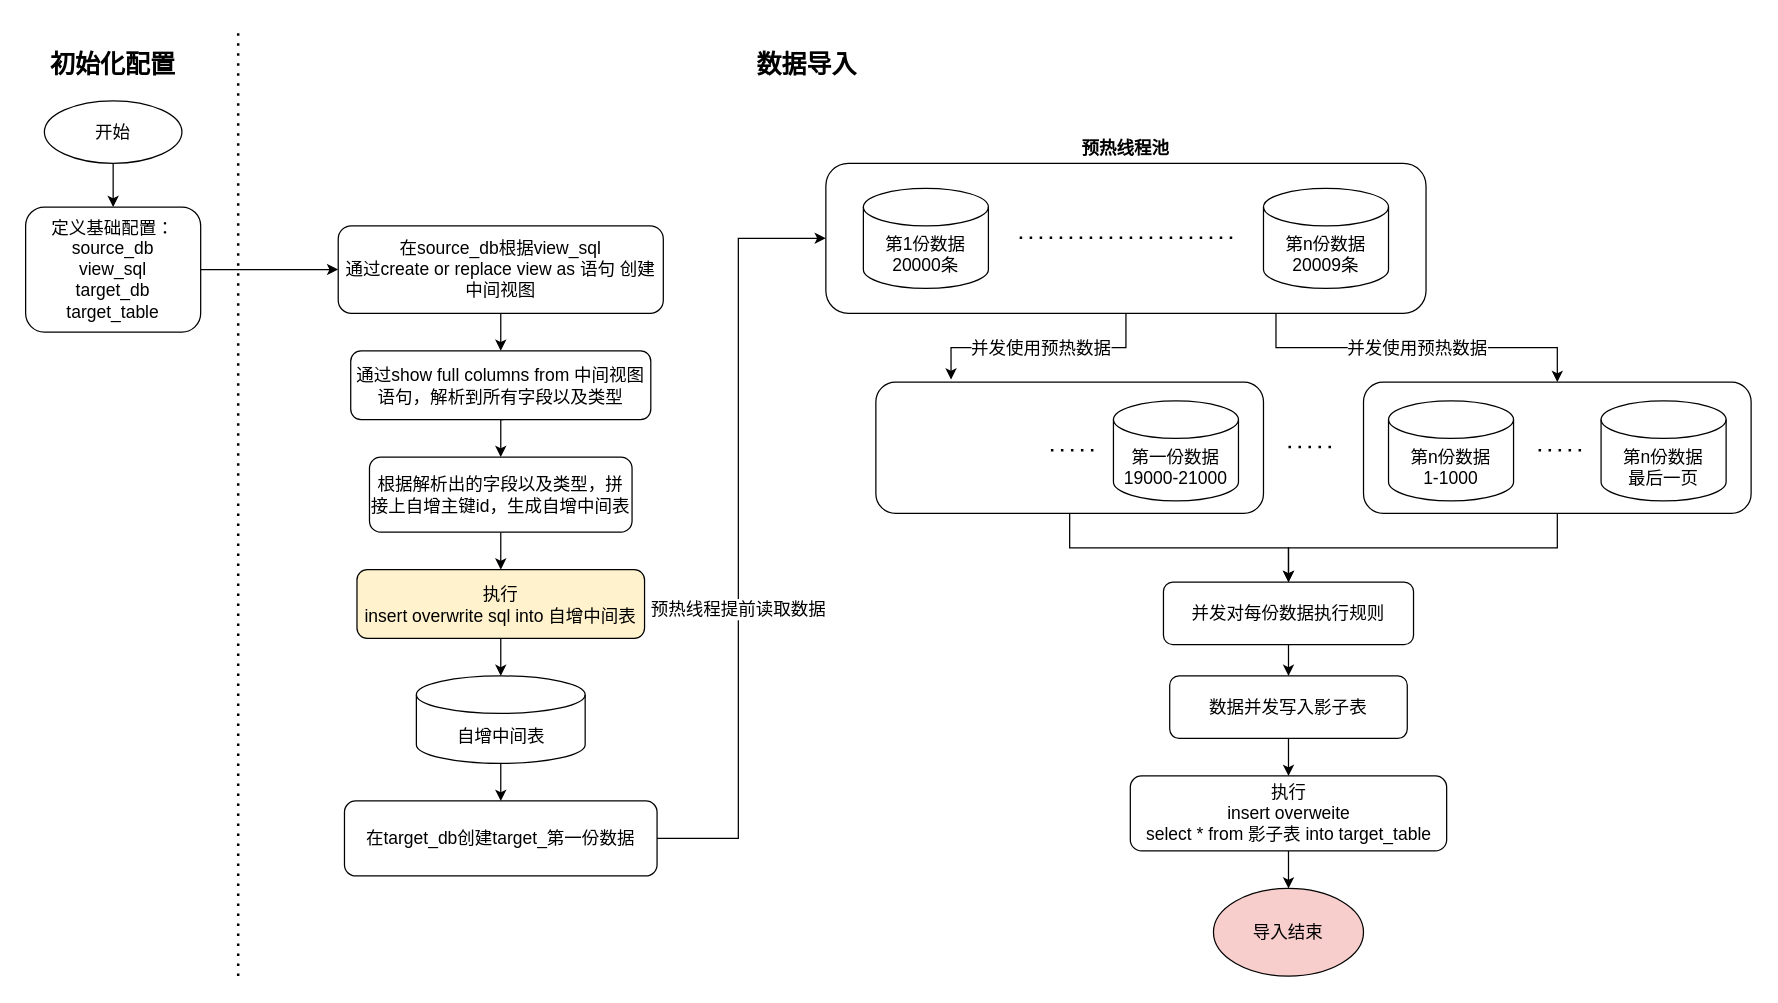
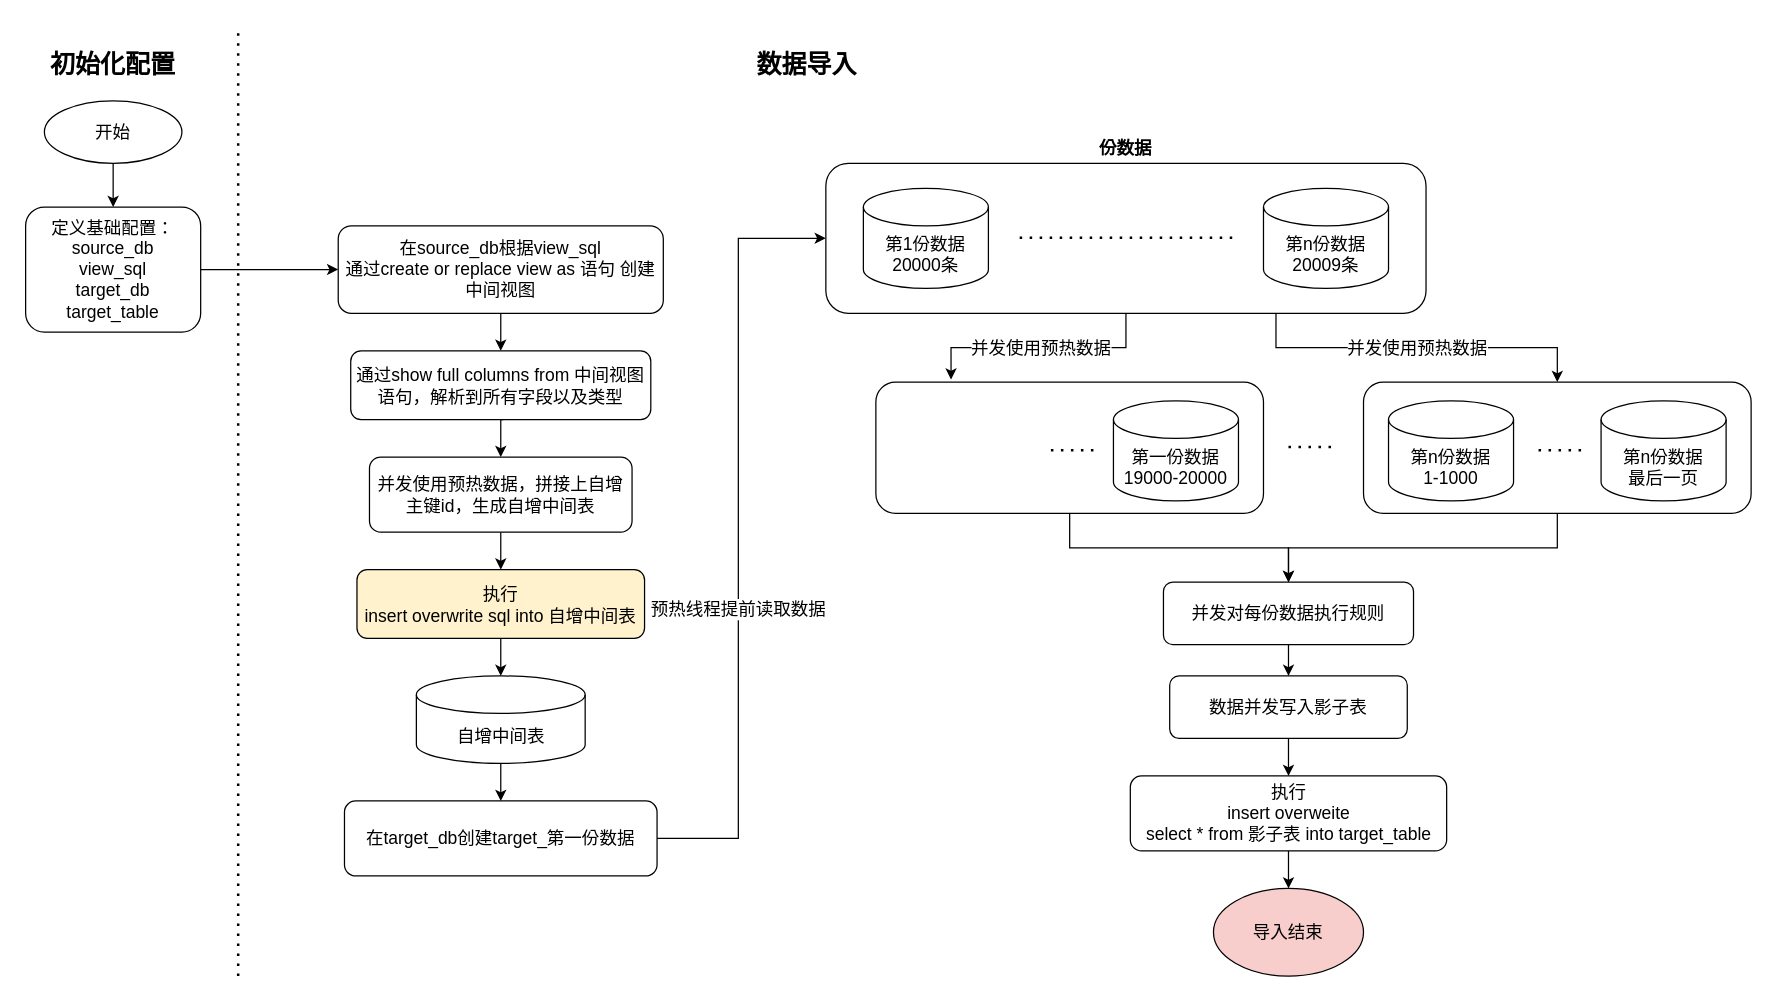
  <mxCell id="0" />
  <mxCell id="1" parent="0" />
  <mxCell id="2" style="edgeStyle=orthogonalEdgeStyle;rounded=0;orthogonalLoop=1;jettySize=auto;html=1;exitX=0.5;exitY=1;exitDx=0;exitDy=0;entryX=0.5;entryY=0;entryDx=0;entryDy=0;" edge="1" parent="1" source="3" target="41"><mxGeometry relative="1" as="geometry" /></mxCell>
  <mxCell id="3" value="" style="rounded=1;whiteSpace=wrap;html=1;" vertex="1" parent="1"><mxGeometry x="700" y="305" width="310" height="105" as="geometry" /></mxCell>
  <mxCell id="4" value="&lt;font style=&quot;font-size: 14px&quot;&gt;并发使用预热数据&lt;/font&gt;" style="edgeStyle=orthogonalEdgeStyle;rounded=0;orthogonalLoop=1;jettySize=auto;html=1;exitX=0.5;exitY=1;exitDx=0;exitDy=0;entryX=0.194;entryY=-0.019;entryDx=0;entryDy=0;entryPerimeter=0;" edge="1" parent="1" source="6" target="3"><mxGeometry relative="1" as="geometry" /></mxCell>
  <mxCell id="5" value="&#10;&#10;&lt;span style=&quot;color: rgb(0, 0, 0); font-family: helvetica; font-size: 14px; font-style: normal; font-weight: 400; letter-spacing: normal; text-align: center; text-indent: 0px; text-transform: none; word-spacing: 0px; background-color: rgb(255, 255, 255); display: inline; float: none;&quot;&gt;并发使用预热数据&lt;/span&gt;&#10;&#10;" style="edgeStyle=orthogonalEdgeStyle;rounded=0;orthogonalLoop=1;jettySize=auto;html=1;exitX=0.75;exitY=1;exitDx=0;exitDy=0;entryX=0.5;entryY=0;entryDx=0;entryDy=0;" edge="1" parent="1" source="6" target="35"><mxGeometry relative="1" as="geometry" /></mxCell>
  <mxCell id="6" value="" style="rounded=1;whiteSpace=wrap;html=1;" vertex="1" parent="1"><mxGeometry x="660" y="130" width="480" height="120" as="geometry" /></mxCell>
  <mxCell id="7" value="&lt;font style=&quot;font-size: 20px&quot;&gt;&lt;b&gt;初始化配置&lt;/b&gt;&lt;/font&gt;" style="text;html=1;strokeColor=none;fillColor=none;align=center;verticalAlign=middle;whiteSpace=wrap;rounded=0;" vertex="1" parent="1"><mxGeometry x="20" y="30" width="140" height="40" as="geometry" /></mxCell>
  <mxCell id="8" style="edgeStyle=orthogonalEdgeStyle;rounded=0;orthogonalLoop=1;jettySize=auto;html=1;exitX=0.5;exitY=1;exitDx=0;exitDy=0;entryX=0.5;entryY=0;entryDx=0;entryDy=0;" edge="1" parent="1" source="9" target="11"><mxGeometry relative="1" as="geometry" /></mxCell>
  <mxCell id="9" value="&lt;font style=&quot;font-size: 14px&quot;&gt;开始&lt;/font&gt;" style="ellipse;whiteSpace=wrap;html=1;" vertex="1" parent="1"><mxGeometry x="35" y="80" width="110" height="50" as="geometry" /></mxCell>
  <mxCell id="10" style="edgeStyle=orthogonalEdgeStyle;rounded=0;orthogonalLoop=1;jettySize=auto;html=1;exitX=1;exitY=0.5;exitDx=0;exitDy=0;entryX=0;entryY=0.5;entryDx=0;entryDy=0;" edge="1" parent="1" source="11" target="15"><mxGeometry relative="1" as="geometry" /></mxCell>
  <mxCell id="11" value="&lt;span style=&quot;font-size: 14px&quot;&gt;定义基础配置：&lt;/span&gt;&lt;br style=&quot;font-size: 14px&quot;&gt;&lt;span style=&quot;font-size: 14px&quot;&gt;source_db&lt;/span&gt;&lt;br style=&quot;font-size: 14px&quot;&gt;&lt;span style=&quot;font-size: 14px&quot;&gt;view_sql&lt;/span&gt;&lt;br style=&quot;font-size: 14px&quot;&gt;&lt;span style=&quot;font-size: 14px&quot;&gt;target_db&lt;/span&gt;&lt;br style=&quot;font-size: 14px&quot;&gt;&lt;span style=&quot;font-size: 14px&quot;&gt;target_table&lt;/span&gt;" style="rounded=1;whiteSpace=wrap;html=1;" vertex="1" parent="1"><mxGeometry x="20" y="165" width="140" height="100" as="geometry" /></mxCell>
  <mxCell id="12" value="&lt;span style=&quot;font-size: 20px&quot;&gt;&lt;b&gt;数据导入&lt;/b&gt;&lt;/span&gt;" style="text;html=1;strokeColor=none;fillColor=none;align=center;verticalAlign=middle;whiteSpace=wrap;rounded=0;" vertex="1" parent="1"><mxGeometry x="575" y="30" width="140" height="40" as="geometry" /></mxCell>
  <mxCell id="13" value="" style="endArrow=none;dashed=1;html=1;dashPattern=1 3;strokeWidth=2;" edge="1" parent="1"><mxGeometry width="50" height="50" relative="1" as="geometry"><mxPoint x="190" y="780" as="sourcePoint" /><mxPoint x="190" y="20" as="targetPoint" /></mxGeometry></mxCell>
  <mxCell id="14" style="edgeStyle=orthogonalEdgeStyle;rounded=0;orthogonalLoop=1;jettySize=auto;html=1;exitX=0.5;exitY=1;exitDx=0;exitDy=0;entryX=0.5;entryY=0;entryDx=0;entryDy=0;" edge="1" parent="1" source="15" target="17"><mxGeometry relative="1" as="geometry" /></mxCell>
  <mxCell id="15" value="&lt;font style=&quot;font-size: 14px&quot;&gt;在source_db根据view_sql&lt;br&gt;通过create or replace view as 语句 创建中间视图&lt;/font&gt;" style="rounded=1;whiteSpace=wrap;html=1;" vertex="1" parent="1"><mxGeometry x="270" y="180" width="260" height="70" as="geometry" /></mxCell>
  <mxCell id="16" style="edgeStyle=orthogonalEdgeStyle;rounded=0;orthogonalLoop=1;jettySize=auto;html=1;exitX=0.5;exitY=1;exitDx=0;exitDy=0;entryX=0.5;entryY=0;entryDx=0;entryDy=0;" edge="1" parent="1" target="19"><mxGeometry relative="1" as="geometry"><mxPoint x="402" y="335" as="sourcePoint" /></mxGeometry></mxCell>
  <mxCell id="17" value="&lt;font style=&quot;font-size: 14px&quot;&gt;通过show full columns from 中间视图&lt;br&gt;语句，解析到所有字段以及类型&lt;br&gt;&lt;/font&gt;" style="rounded=1;whiteSpace=wrap;html=1;" vertex="1" parent="1"><mxGeometry x="280" y="280" width="240" height="55" as="geometry" /></mxCell>
  <mxCell id="18" style="edgeStyle=orthogonalEdgeStyle;rounded=0;orthogonalLoop=1;jettySize=auto;html=1;exitX=0.5;exitY=1;exitDx=0;exitDy=0;entryX=0.5;entryY=0;entryDx=0;entryDy=0;" edge="1" parent="1" source="19" target="21"><mxGeometry relative="1" as="geometry" /></mxCell>
- <mxCell id="19" value="&lt;font style=&quot;font-size: 14px&quot;&gt;根据解析出的字段以及类型，拼接上自增主键id，生成自增中间表&lt;/font&gt;" style="rounded=1;whiteSpace=wrap;html=1;" vertex="1" parent="1"><mxGeometry x="295" y="365" width="210" height="60" as="geometry" /></mxCell>
+ <mxCell id="19" value="&lt;font style=&quot;font-size: 14px&quot;&gt;并发使用预热数据，拼接上自增主键id，生成自增中间表&lt;/font&gt;" style="rounded=1;whiteSpace=wrap;html=1;" vertex="1" parent="1"><mxGeometry x="295" y="365" width="210" height="60" as="geometry" /></mxCell>
  <mxCell id="20" style="edgeStyle=orthogonalEdgeStyle;rounded=0;orthogonalLoop=1;jettySize=auto;html=1;exitX=0.5;exitY=1;exitDx=0;exitDy=0;entryX=0.5;entryY=0;entryDx=0;entryDy=0;entryPerimeter=0;" edge="1" parent="1" source="21" target="24"><mxGeometry relative="1" as="geometry" /></mxCell>
  <mxCell id="21" value="&lt;font style=&quot;font-size: 14px&quot;&gt;执行&lt;br&gt;insert overwrite sql into 自增中间表&lt;/font&gt;" style="rounded=1;whiteSpace=wrap;html=1;fillColor=#fff2cc;" vertex="1" parent="1"><mxGeometry x="285" y="455" width="230" height="55" as="geometry" /></mxCell>
  <mxCell id="22" value="&lt;font style=&quot;font-size: 14px&quot;&gt;预热线程提前读取数据&lt;/font&gt;" style="edgeStyle=orthogonalEdgeStyle;rounded=0;orthogonalLoop=1;jettySize=auto;html=1;entryX=0;entryY=0.5;entryDx=0;entryDy=0;" edge="1" parent="1" target="6"><mxGeometry relative="1" as="geometry"><mxPoint x="530" y="670" as="sourcePoint" /><Array as="points"><mxPoint x="468" y="670" /><mxPoint x="590" y="670" /><mxPoint x="590" y="190" /></Array></mxGeometry></mxCell>
  <mxCell id="23" style="edgeStyle=orthogonalEdgeStyle;rounded=0;orthogonalLoop=1;jettySize=auto;html=1;exitX=0.5;exitY=1;exitDx=0;exitDy=0;exitPerimeter=0;entryX=0.5;entryY=0;entryDx=0;entryDy=0;" edge="1" parent="1" source="24" target="42"><mxGeometry relative="1" as="geometry" /></mxCell>
  <mxCell id="24" value="&lt;font style=&quot;font-size: 14px&quot;&gt;自增中间表&lt;/font&gt;" style="shape=cylinder3;whiteSpace=wrap;html=1;boundedLbl=1;backgroundOutline=1;size=15;" vertex="1" parent="1"><mxGeometry x="332.5" y="540" width="135" height="70" as="geometry" /></mxCell>
  <mxCell id="25" value="&lt;font style=&quot;font-size: 14px&quot;&gt;导入结束&lt;/font&gt;" style="ellipse;whiteSpace=wrap;html=1;fillColor=#f8cecc;" vertex="1" parent="1"><mxGeometry x="970" y="710" width="120" height="70" as="geometry" /></mxCell>
  <mxCell id="26" style="edgeStyle=orthogonalEdgeStyle;rounded=0;orthogonalLoop=1;jettySize=auto;html=1;exitX=0.5;exitY=1;exitDx=0;exitDy=0;entryX=0.5;entryY=0;entryDx=0;entryDy=0;" edge="1" parent="1" source="27" target="25"><mxGeometry relative="1" as="geometry" /></mxCell>
  <mxCell id="27" value="&lt;font style=&quot;font-size: 14px&quot;&gt;执行&lt;br&gt;insert overweite &lt;br&gt;select * from 影子表 into target_table&lt;/font&gt;" style="rounded=1;whiteSpace=wrap;html=1;" vertex="1" parent="1"><mxGeometry x="903.5" y="620" width="253" height="60" as="geometry" /></mxCell>
  <mxCell id="28" value="&lt;font style=&quot;font-size: 14px&quot;&gt;第1份数据&lt;br&gt;20000条&lt;br&gt;&lt;/font&gt;" style="shape=cylinder3;whiteSpace=wrap;html=1;boundedLbl=1;backgroundOutline=1;size=15;" vertex="1" parent="1"><mxGeometry x="690" y="150" width="100" height="80" as="geometry" /></mxCell>
  <mxCell id="29" value="&lt;font style=&quot;font-size: 14px&quot;&gt;第n份数据&lt;br&gt;20009条&lt;br&gt;&lt;/font&gt;" style="shape=cylinder3;whiteSpace=wrap;html=1;boundedLbl=1;backgroundOutline=1;size=15;" vertex="1" parent="1"><mxGeometry x="1010" y="150" width="100" height="80" as="geometry" /></mxCell>
  <mxCell id="30" value="" style="endArrow=none;dashed=1;html=1;dashPattern=1 3;strokeWidth=2;" edge="1" parent="1"><mxGeometry width="50" height="50" relative="1" as="geometry"><mxPoint x="815" y="189.5" as="sourcePoint" /><mxPoint x="985" y="189.5" as="targetPoint" /></mxGeometry></mxCell>
- <mxCell id="31" value="&lt;font style=&quot;font-size: 14px&quot;&gt;&lt;b&gt;预热线程池&lt;/b&gt;&lt;/font&gt;" style="text;html=1;strokeColor=none;fillColor=none;align=center;verticalAlign=middle;whiteSpace=wrap;rounded=0;" vertex="1" parent="1"><mxGeometry x="850" y="105" width="100" height="25" as="geometry" /></mxCell>
- <mxCell id="32" value="&lt;font style=&quot;font-size: 14px&quot;&gt;第一份数据&lt;br&gt;19000-21000&lt;br&gt;&lt;/font&gt;" style="shape=cylinder3;whiteSpace=wrap;html=1;boundedLbl=1;backgroundOutline=1;size=15;" vertex="1" parent="1"><mxGeometry x="890" y="320" width="100" height="80" as="geometry" /></mxCell>
+ <mxCell id="31" value="&lt;font style=&quot;font-size: 14px&quot;&gt;&lt;b&gt;份数据&lt;/b&gt;&lt;/font&gt;" style="text;html=1;strokeColor=none;fillColor=none;align=center;verticalAlign=middle;whiteSpace=wrap;rounded=0;" vertex="1" parent="1"><mxGeometry x="850" y="105" width="100" height="25" as="geometry" /></mxCell>
+ <mxCell id="32" value="&lt;font style=&quot;font-size: 14px&quot;&gt;第一份数据&lt;br&gt;19000-20000&lt;br&gt;&lt;/font&gt;" style="shape=cylinder3;whiteSpace=wrap;html=1;boundedLbl=1;backgroundOutline=1;size=15;" vertex="1" parent="1"><mxGeometry x="890" y="320" width="100" height="80" as="geometry" /></mxCell>
  <mxCell id="33" value="" style="endArrow=none;dashed=1;html=1;dashPattern=1 3;strokeWidth=2;" edge="1" parent="1"><mxGeometry width="50" height="50" relative="1" as="geometry"><mxPoint x="840" y="359.5" as="sourcePoint" /><mxPoint x="880" y="359.5" as="targetPoint" /></mxGeometry></mxCell>
  <mxCell id="34" style="edgeStyle=orthogonalEdgeStyle;rounded=0;orthogonalLoop=1;jettySize=auto;html=1;exitX=0.5;exitY=1;exitDx=0;exitDy=0;entryX=0.5;entryY=0;entryDx=0;entryDy=0;" edge="1" parent="1" source="35" target="41"><mxGeometry relative="1" as="geometry" /></mxCell>
  <mxCell id="35" value="" style="rounded=1;whiteSpace=wrap;html=1;" vertex="1" parent="1"><mxGeometry x="1090" y="305" width="310" height="105" as="geometry" /></mxCell>
  <mxCell id="36" value="&lt;font style=&quot;font-size: 14px&quot;&gt;第n份数据&lt;br&gt;1-1000&lt;br&gt;&lt;/font&gt;" style="shape=cylinder3;whiteSpace=wrap;html=1;boundedLbl=1;backgroundOutline=1;size=15;" vertex="1" parent="1"><mxGeometry x="1110" y="320" width="100" height="80" as="geometry" /></mxCell>
  <mxCell id="37" value="&lt;font style=&quot;font-size: 14px&quot;&gt;第n份数据&lt;br&gt;最后一页&lt;br&gt;&lt;/font&gt;" style="shape=cylinder3;whiteSpace=wrap;html=1;boundedLbl=1;backgroundOutline=1;size=15;" vertex="1" parent="1"><mxGeometry x="1280" y="320" width="100" height="80" as="geometry" /></mxCell>
  <mxCell id="38" value="" style="endArrow=none;dashed=1;html=1;dashPattern=1 3;strokeWidth=2;" edge="1" parent="1"><mxGeometry width="50" height="50" relative="1" as="geometry"><mxPoint x="1230" y="359.5" as="sourcePoint" /><mxPoint x="1270" y="359.5" as="targetPoint" /></mxGeometry></mxCell>
  <mxCell id="39" value="" style="endArrow=none;dashed=1;html=1;dashPattern=1 3;strokeWidth=2;" edge="1" parent="1"><mxGeometry width="50" height="50" relative="1" as="geometry"><mxPoint x="1030" y="357" as="sourcePoint" /><mxPoint x="1070" y="357" as="targetPoint" /></mxGeometry></mxCell>
  <mxCell id="40" style="edgeStyle=orthogonalEdgeStyle;rounded=0;orthogonalLoop=1;jettySize=auto;html=1;exitX=0.5;exitY=1;exitDx=0;exitDy=0;entryX=0.5;entryY=0;entryDx=0;entryDy=0;" edge="1" parent="1" source="41" target="44"><mxGeometry relative="1" as="geometry" /></mxCell>
  <mxCell id="41" value="&lt;font style=&quot;font-size: 14px&quot;&gt;并发对每份数据执行规则&lt;/font&gt;" style="rounded=1;whiteSpace=wrap;html=1;" vertex="1" parent="1"><mxGeometry x="930" y="465" width="200" height="50" as="geometry" /></mxCell>
  <mxCell id="42" value="&lt;font style=&quot;font-size: 14px&quot;&gt;在target_db创建target_第一份数据&lt;/font&gt;" style="rounded=1;whiteSpace=wrap;html=1;" vertex="1" parent="1"><mxGeometry x="275" y="640" width="250" height="60" as="geometry" /></mxCell>
  <mxCell id="43" style="edgeStyle=orthogonalEdgeStyle;rounded=0;orthogonalLoop=1;jettySize=auto;html=1;exitX=0.5;exitY=1;exitDx=0;exitDy=0;" edge="1" parent="1" source="44" target="27"><mxGeometry relative="1" as="geometry" /></mxCell>
  <mxCell id="44" value="&lt;font style=&quot;font-size: 14px&quot;&gt;数据并发写入影子表&lt;/font&gt;" style="rounded=1;whiteSpace=wrap;html=1;" vertex="1" parent="1"><mxGeometry x="935" y="540" width="190" height="50" as="geometry" /></mxCell>
